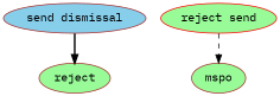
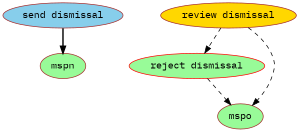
  strict digraph {
    fontname="IBM Plex Mono"
    node [color=brown fillcolor=palegreen fontname="IBM Plex Mono" style=filled]
    edge [attrs="{'type': 'actor performer', 'label': 'actor performer'}" fontname="IBM Plex Mono" style=dashed]
    "send dismissal" [attrs="{'type': 'Activity', 'label': 'send dismissal'}" fillcolor=skyblue]
-   mspn [attrs="{'type': 'Actor', 'label': 'mspn'}" label=reject]
-   "reject dismissal" [attrs="{'type': 'Activity', 'label': 'reject dismissal'}" color=red label="reject send"]
+   mspn [attrs="{'type': 'Actor', 'label': 'mspn'}"]
+   "review dismissal" [attrs="{'type': 'Activity', 'label': 'review dismissal'}" fillcolor=gold]
+   "reject dismissal" [attrs="{'type': 'Activity', 'label': 'reject dismissal'}" color=red]
    mspo [attrs="{'type': 'Actor', 'label': 'mspo'}"]
    "send dismissal" -> mspn [style=bold]
+   "review dismissal" -> "reject dismissal" [attrs="{'type': 'flow', 'label': 'flow'}"]
+   "review dismissal" -> mspo
    "reject dismissal" -> mspo
  }
